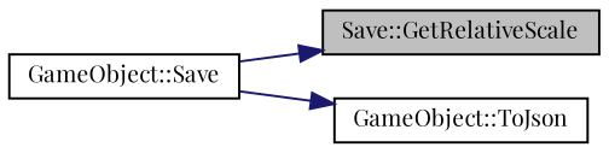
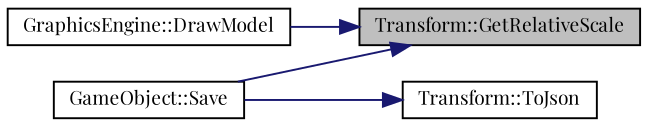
  digraph {
    fontname="Playfair Display"
    rankdir=RL
    node [color=black fillcolor=white fontname="Playfair Display" fontsize=10 shape=record style=filled]
    edge [color=midnightblue dir=back fontname="Playfair Display" fontsize=10 labelfontname=Helvetica labelfontsize=10 style=solid]
-   n1 [fillcolor=grey75 fontcolor=black height=0.2 label="Save::GetRelativeScale" width=0.4]
+   n1 [fillcolor=grey75 fontcolor=black height=0.2 label="Transform::GetRelativeScale" width=0.4]
+   n2 [height=0.2 label="GraphicsEngine::DrawModel" width=0.4]
    n3 [height=0.2 label="GameObject::Save" width=0.4]
-   n4 [height=0.2 label="GameObject::ToJson" width=0.4]
+   n4 [height=0.2 label="Transform::ToJson" width=0.4]
+   n1 -> n2
    n1 -> n3
    n4 -> n3
  }
